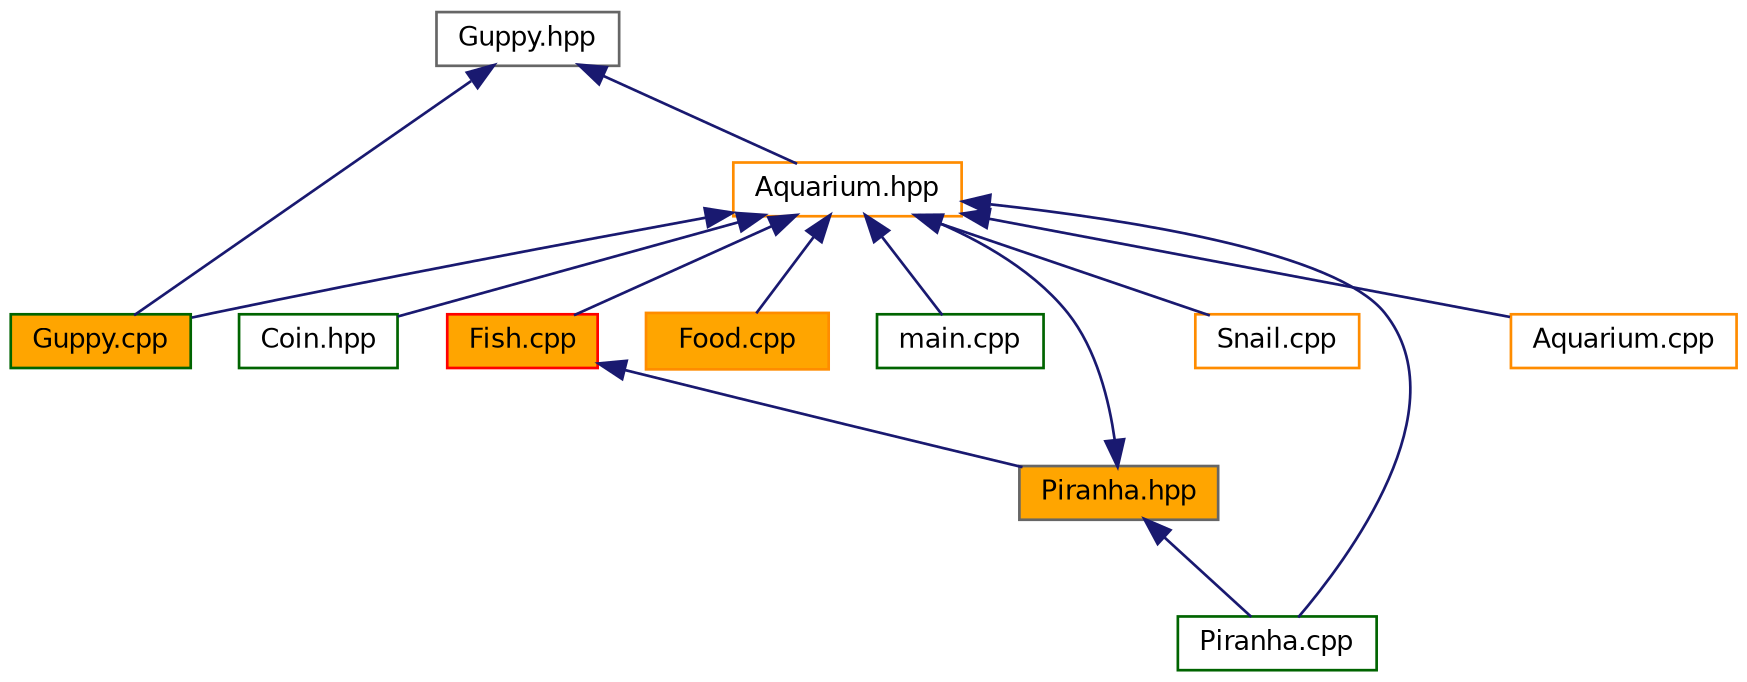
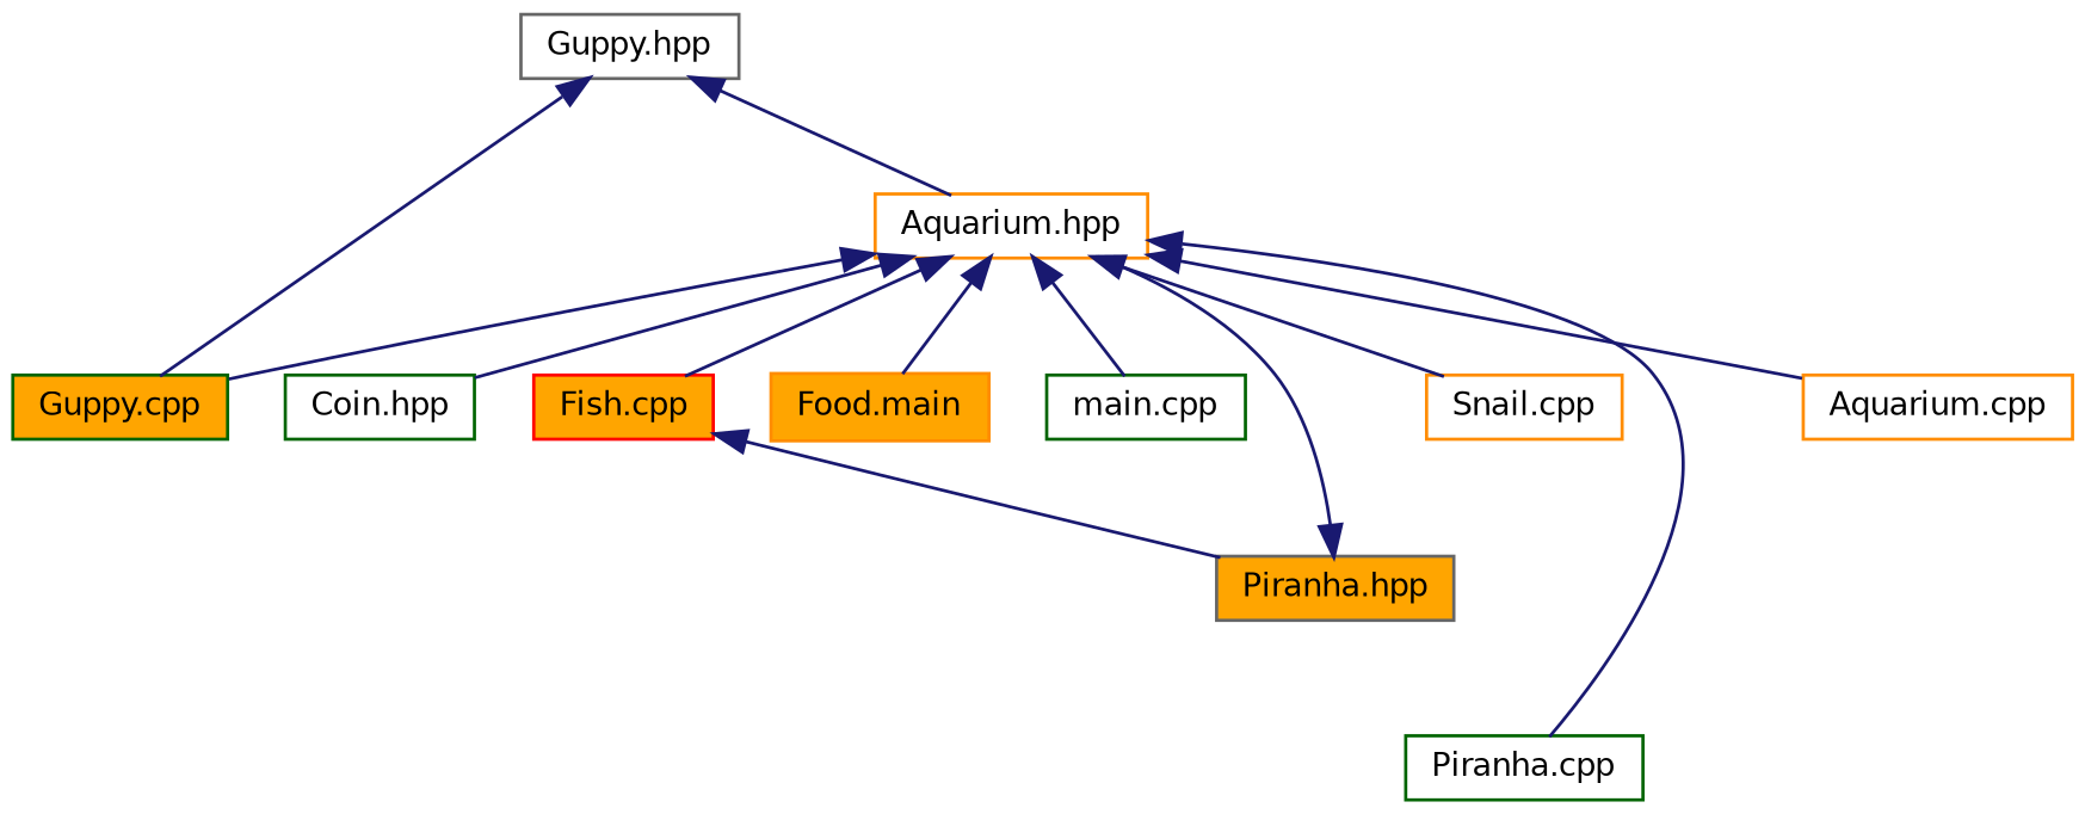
  digraph {
    node [color=darkorange fillcolor=white fontname=Helvetica fontsize=10 shape=record style=filled]
    edge [color=midnightblue dir=back fontname=Helvetica fontsize=10 labelfontname=Helvetica labelfontsize=10 style=solid]
    n1 [color=gray40 fontcolor=black height=0.2 label="Guppy.hpp" width=0.4]
    n2 [height=0.2 label="Aquarium.hpp" width=0.4]
    n3 [color=darkgreen fillcolor=orange height=0.2 label="Guppy.cpp" width=0.4]
    n4 [height=0.2 label="Aquarium.cpp" width=0.4]
    n5 [color=darkgreen height=0.2 label="Coin.hpp" width=0.4]
    n6 [color=red fillcolor=orange height=0.2 label="Fish.cpp" width=0.4]
-   n7 [fillcolor=orange height=0.2 label="Food.cpp" width=0.4]
+   n7 [fillcolor=orange height=0.2 label="Food.main" width=0.4]
    n8 [color=darkgreen height=0.2 label="main.cpp" width=0.4]
    n9 [color=darkgreen height=0.2 label="Piranha.cpp" width=0.4]
    n10 [height=0.2 label="Snail.cpp" width=0.4]
    n11 [color=gray40 fillcolor=orange height=0.2 label="Piranha.hpp" width=0.4]
    n1 -> n2
    n1 -> n3
    n2 -> n3
    n2 -> n4
    n2 -> n5
    n2 -> n6
    n2 -> n7
    n2 -> n8
    n2 -> n9
    n2 -> n10
    n6 -> n11
    n11 -> n2
-   n11 -> n9
  }
